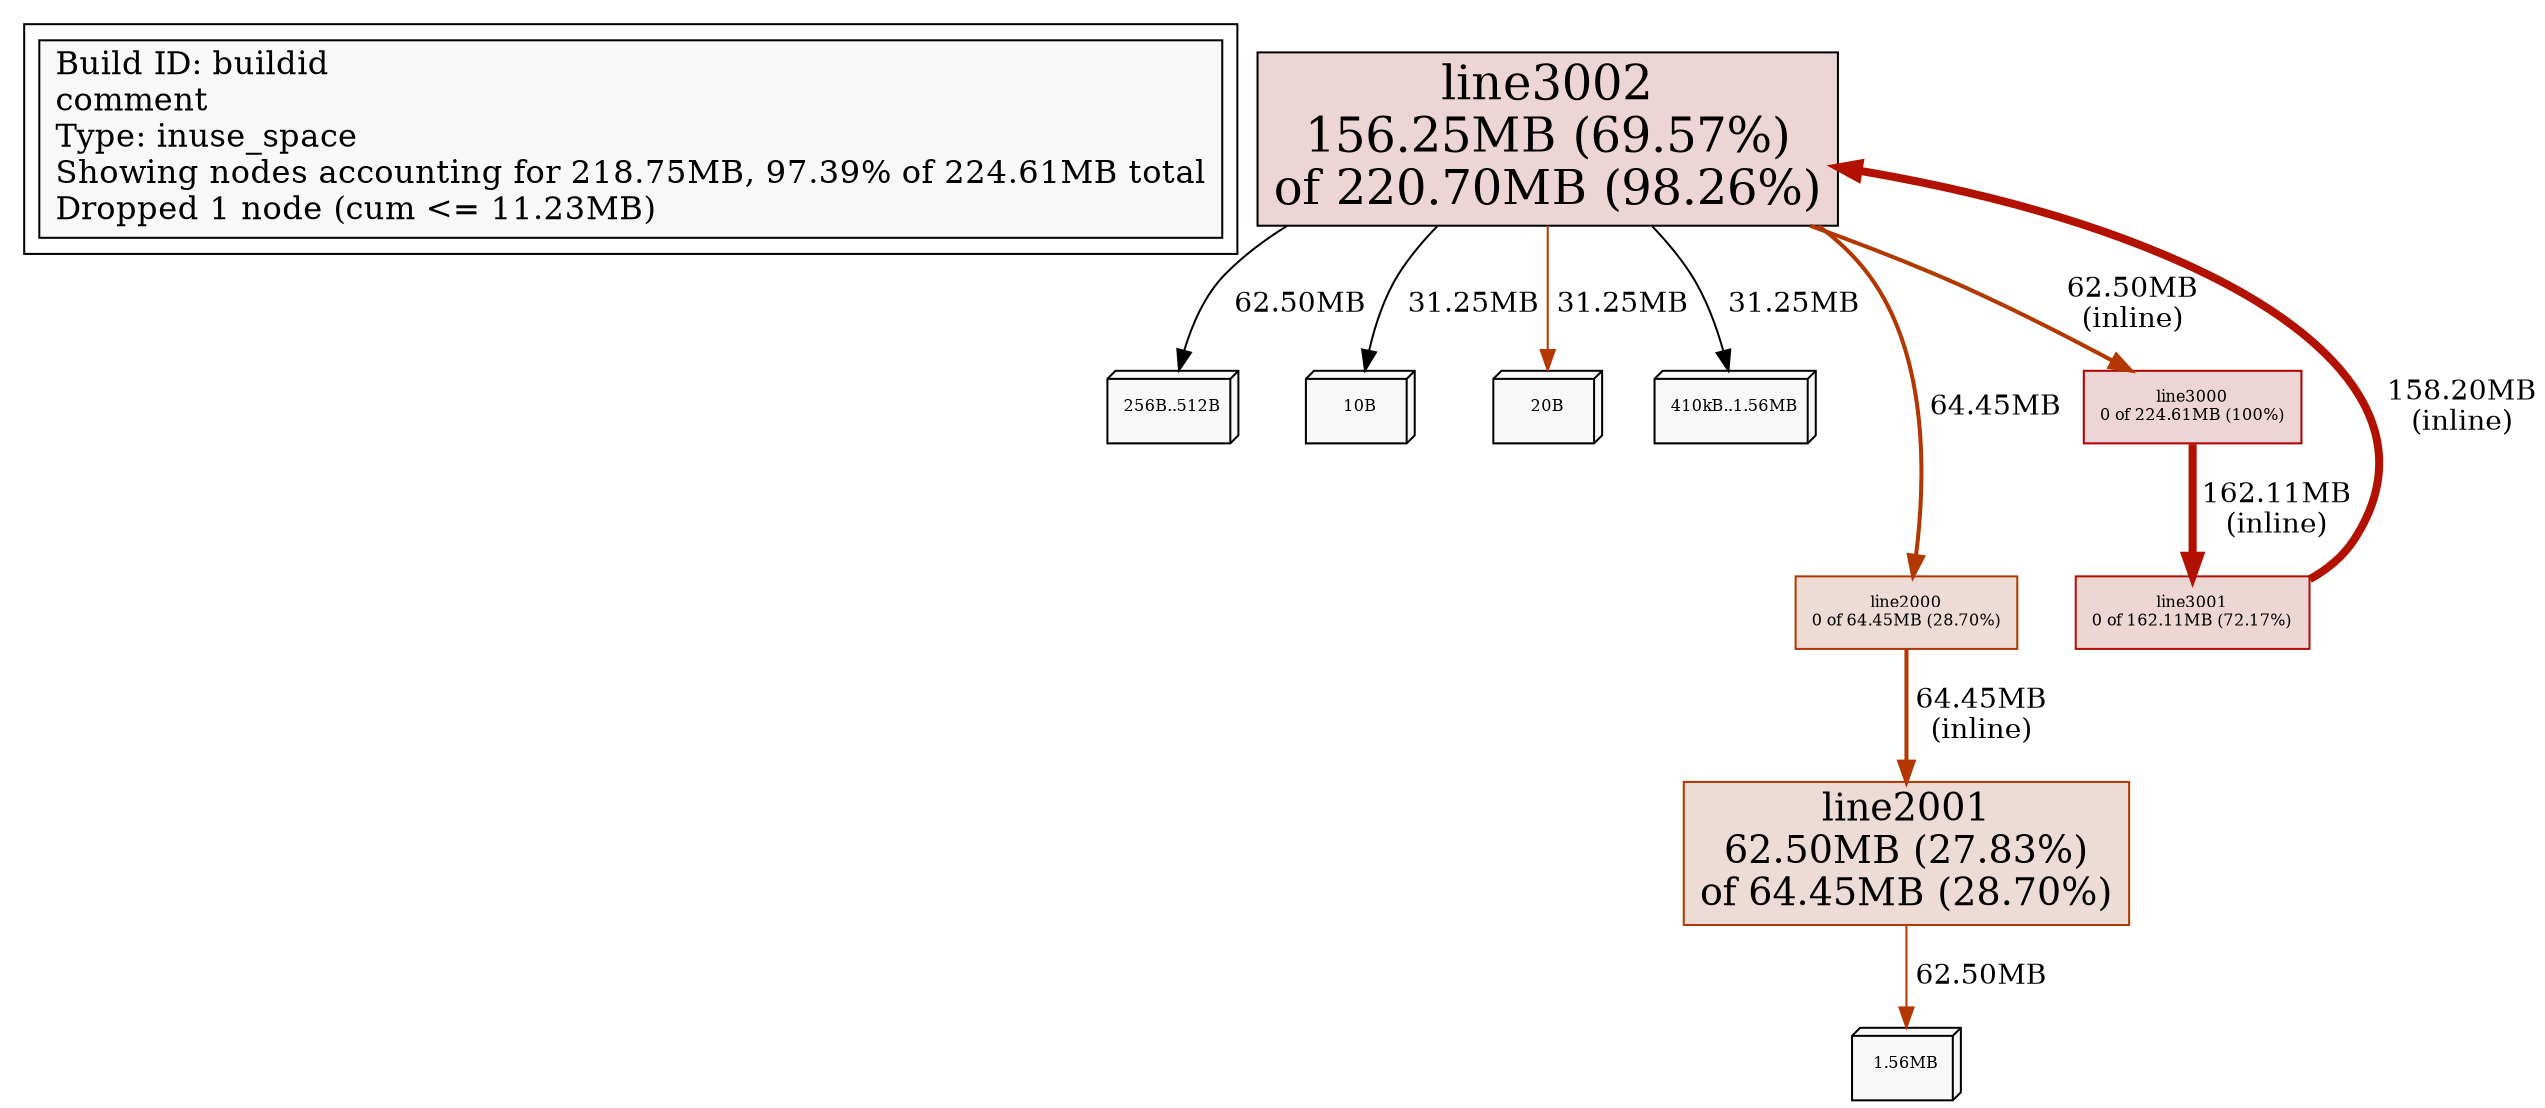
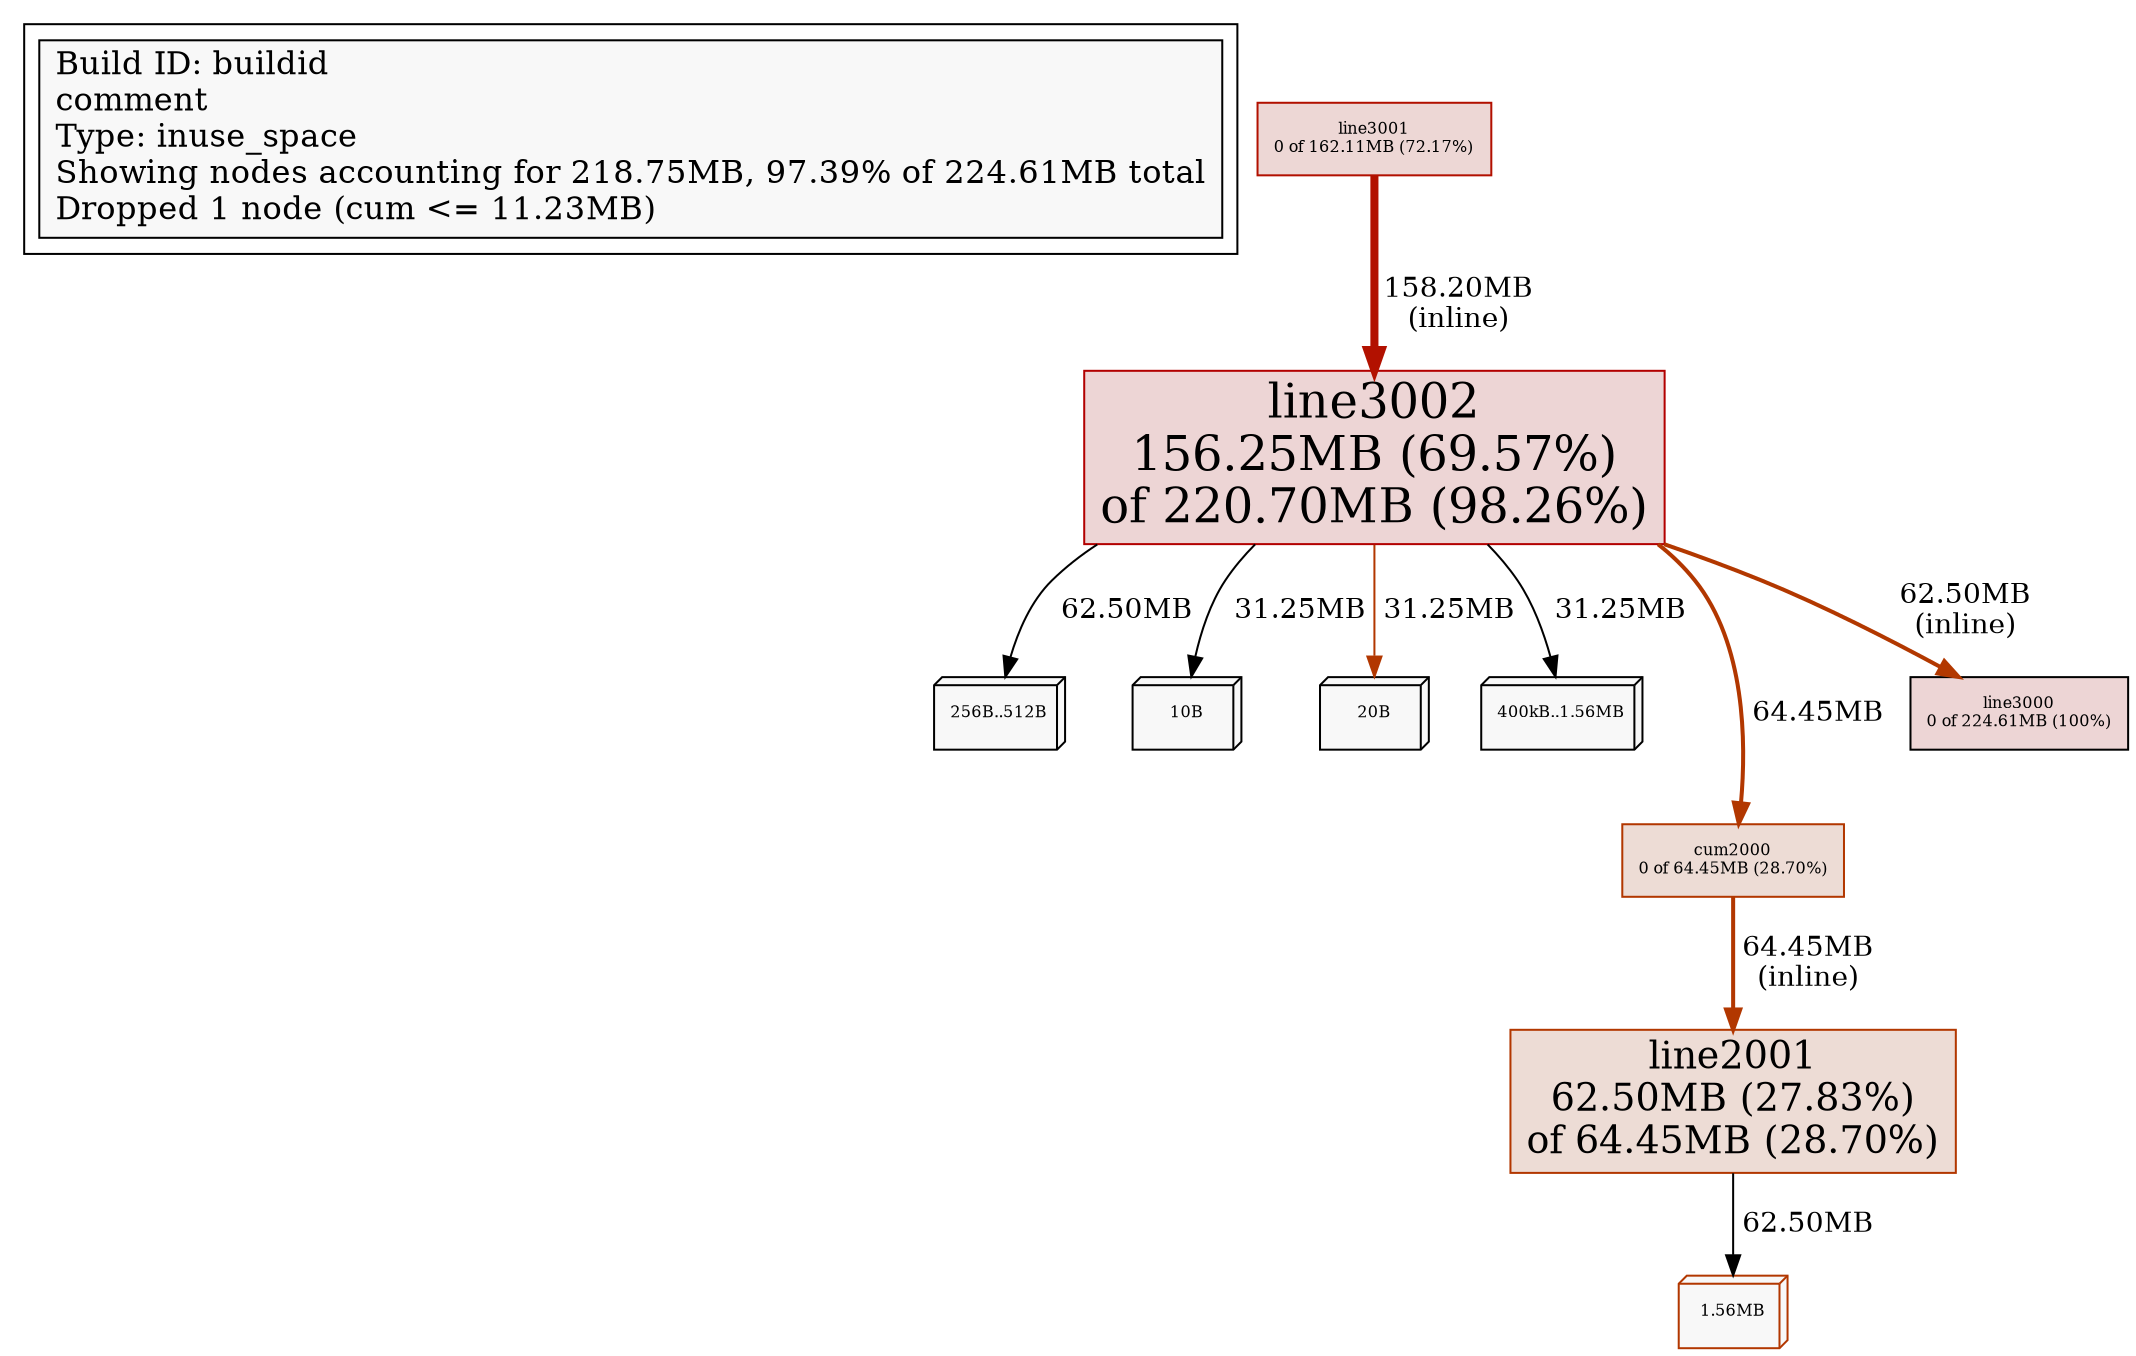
  digraph {
    node [fillcolor="#f8f8f8" fontsize=8 shape=box style=filled]
    edge [weight=100]
    n1 [fontsize=16 label="Build ID: buildid\lcomment\lType: inuse_space\lShowing nodes accounting for 218.75MB, 97.39% of 224.61MB total\lDropped 1 node (cum <= 11.23MB)\l"]
-   n2 [color=black fillcolor="#edd5d5" fontsize=24 label="line3002\n156.25MB (69.57%)\nof 220.70MB (98.26%)"]
+   n2 [color="#b20000" fillcolor="#edd5d5" fontsize=24 label="line3002\n156.25MB (69.57%)\nof 220.70MB (98.26%)"]
    n3 [label="256B..512B" shape=box3d]
    n4 [label="10B" shape=box3d]
    n5 [label="20B" shape=box3d]
-   n6 [label="410kB..1.56MB" shape=box3d]
-   n7 [color="#b23700" fillcolor="#eddcd5" label="line2000\n0 of 64.45MB (28.70%)"]
-   n8 [color="#b20000" fillcolor="#edd5d5" label="line3000\n0 of 224.61MB (100%)"]
+   n6 [label="400kB..1.56MB" shape=box3d]
+   n7 [color="#b23700" fillcolor="#eddcd5" label="cum2000\n0 of 64.45MB (28.70%)"]
+   n8 [color=black fillcolor="#edd5d5" label="line3000\n0 of 224.61MB (100%)"]
    n9 [color="#b23700" fillcolor="#eddcd5" fontsize=19 label="line2001\n62.50MB (27.83%)\nof 64.45MB (28.70%)"]
    n10 [color="#b21000" fillcolor="#edd7d5" label="line3001\n0 of 162.11MB (72.17%)"]
-   n11 [label="1.56MB" shape=box3d]
+   n11 [label="1.56MB" shape=box3d color="#b23700"]
    subgraph cluster_1 {
      n1
    }
    n2 -> n3 [label=" 62.50MB"]
    n2 -> n4 [label=" 31.25MB"]
    n2 -> n5 [color="#b23700" label=" 31.25MB"]
    n2 -> n6 [label=" 31.25MB"]
    n2 -> n7 [color="#b23700" label=" 64.45MB" minlen=2 penwidth=2 weight=29]
    n2 -> n8 [color="#b23800" label=" 62.50MB\n (inline)" penwidth=2 weight=28]
    n7 -> n9 [color="#b23700" label=" 64.45MB\n (inline)" penwidth=2 weight=29]
-   n8 -> n10 [color="#b21000" label=" 162.11MB\n (inline)" penwidth=4 weight=73]
-   n9 -> n11 [label=" 62.50MB" color="#b23700"]
+   n9 -> n11 [label=" 62.50MB"]
    n10 -> n2 [color="#b21100" label=" 158.20MB\n (inline)" penwidth=4 weight=71]
  }
